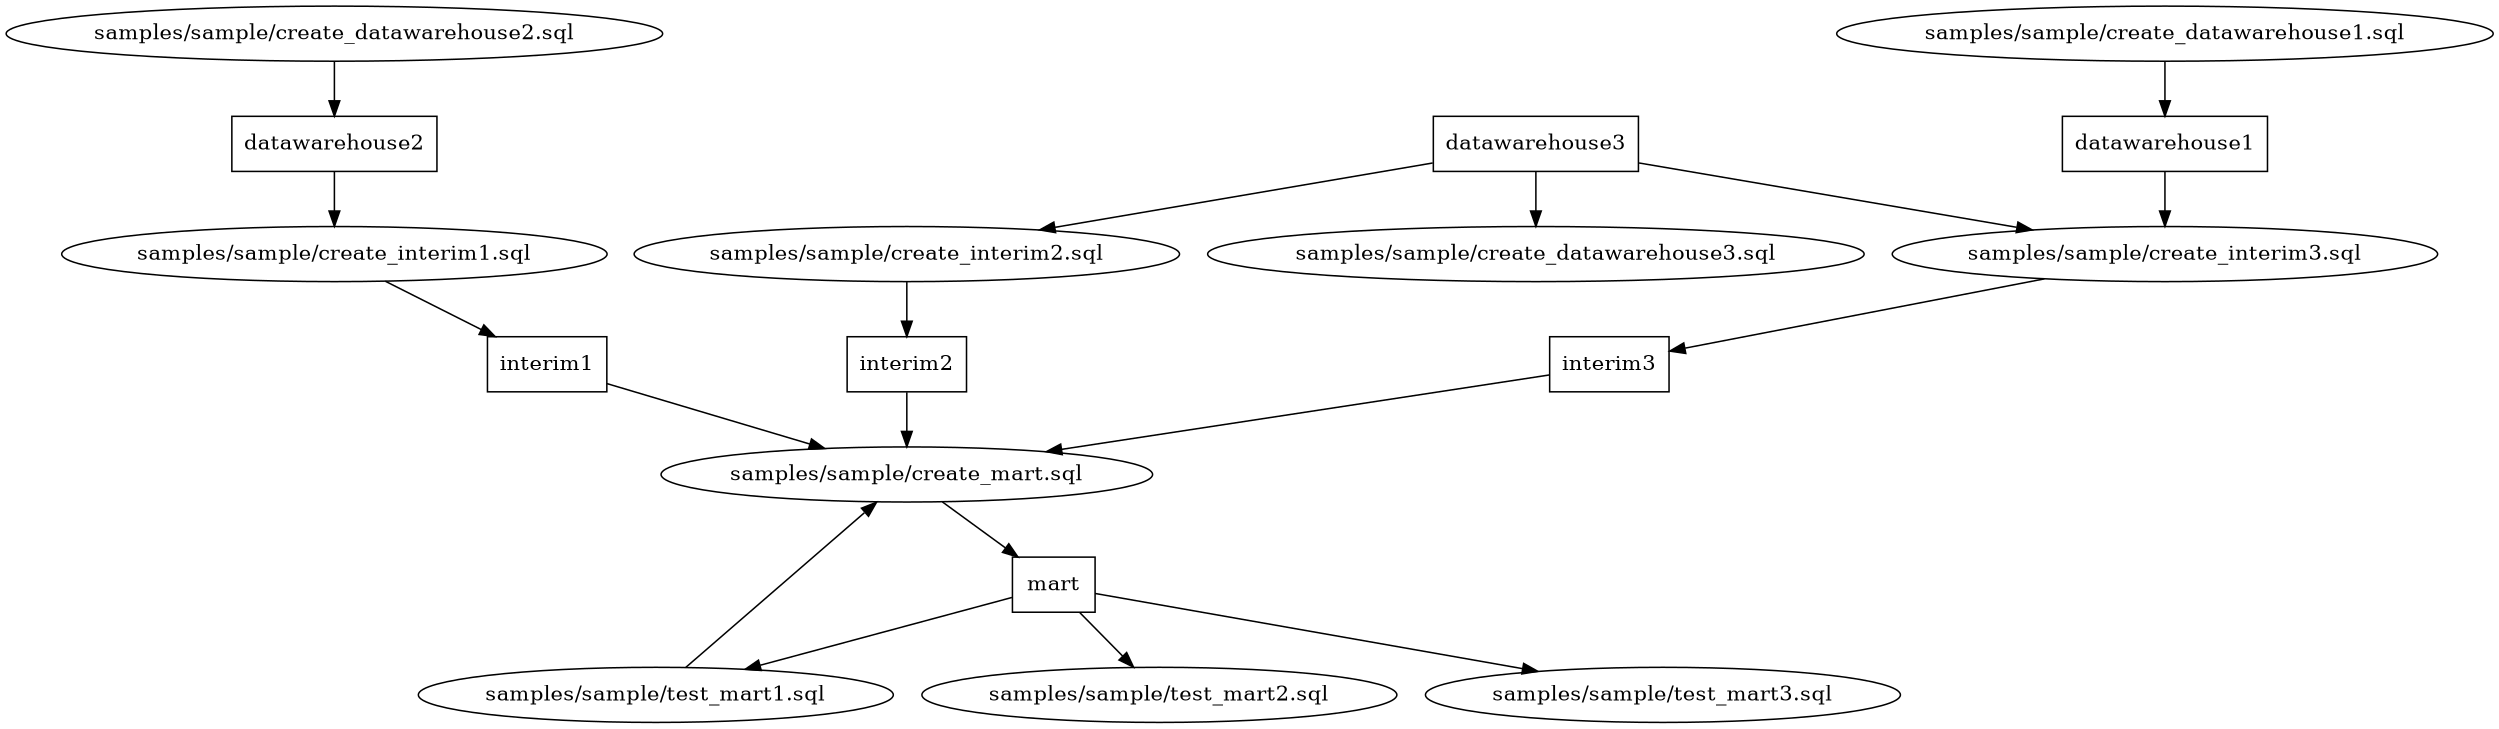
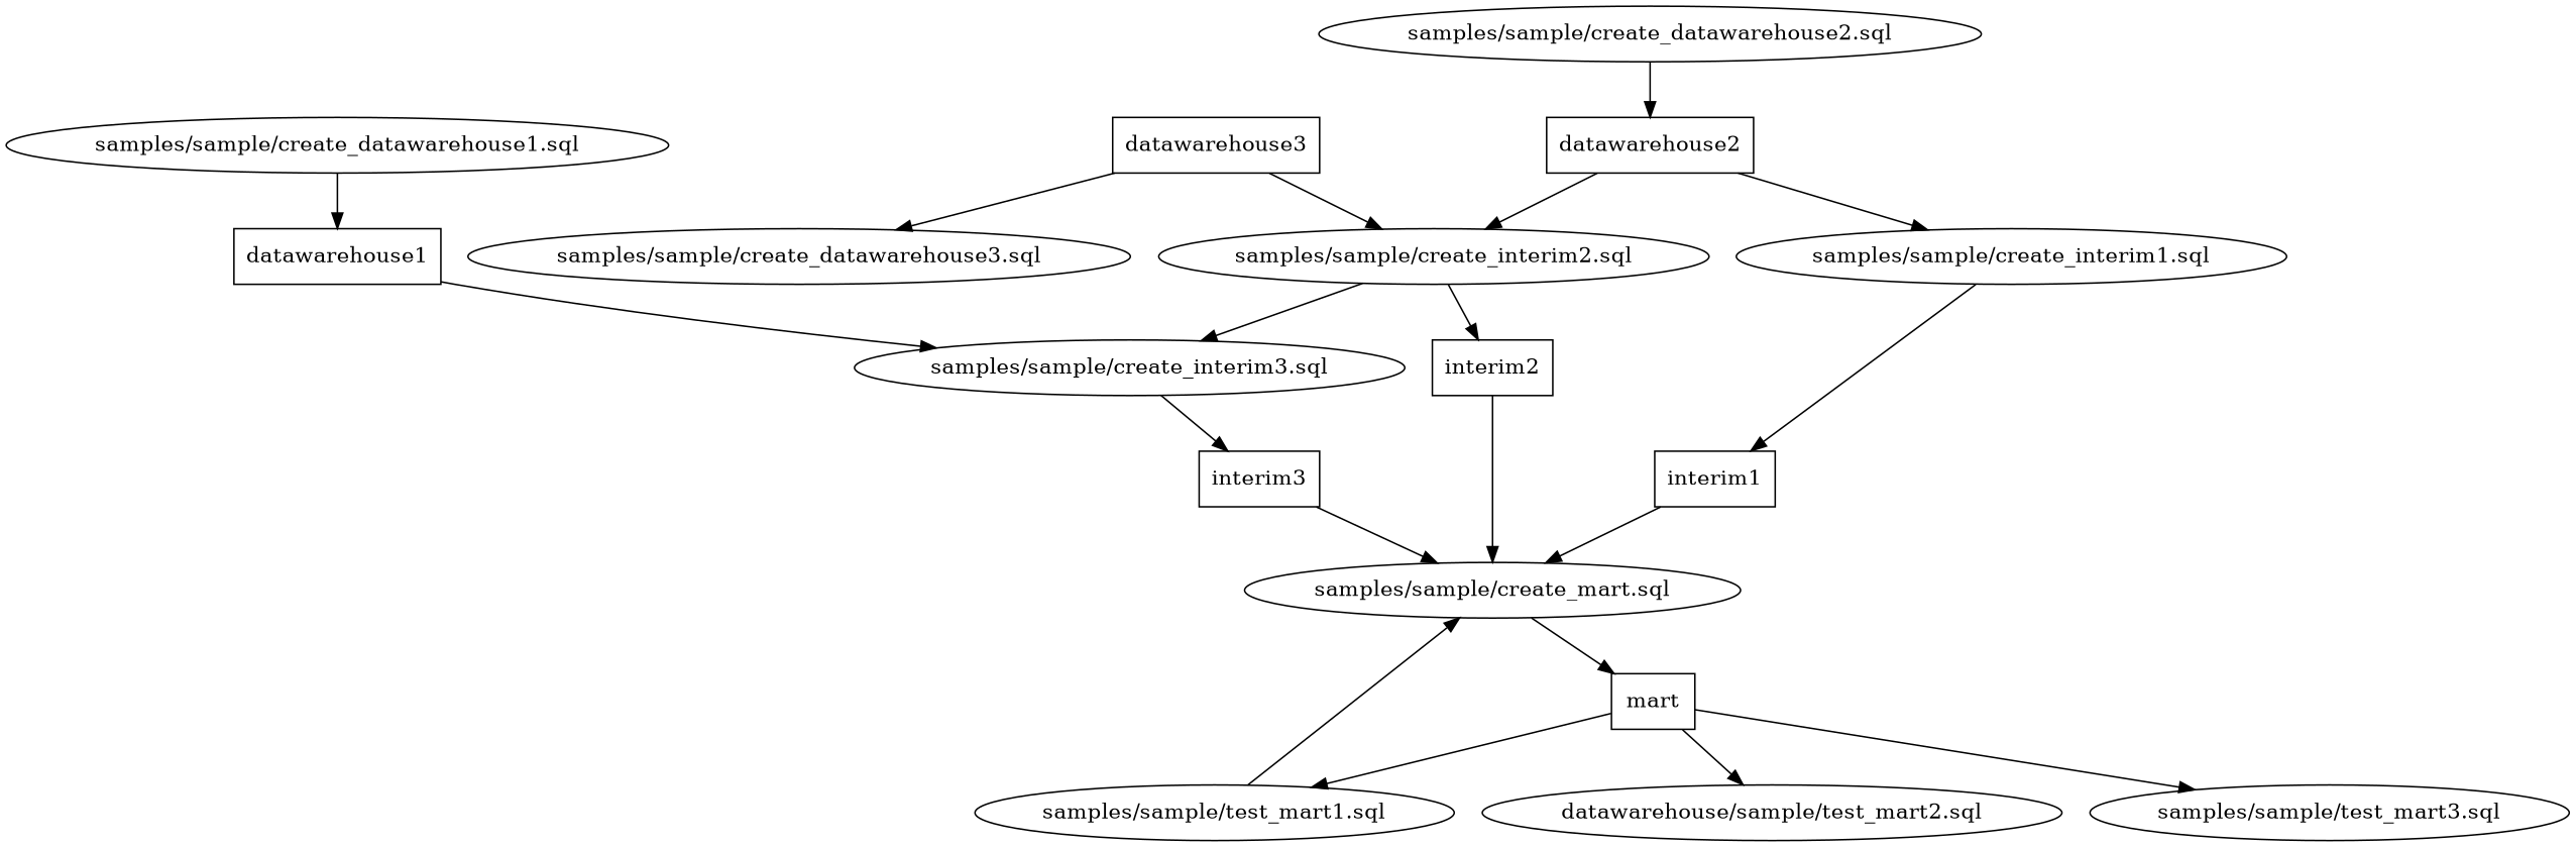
  digraph {
    node [type=query]
    n1 [label="samples/sample/create_datawarehouse1.sql"]
    n2 [label=datawarehouse1 shape=box type=table]
    n3 [label="samples/sample/create_interim3.sql"]
    n4 [label="samples/sample/create_datawarehouse2.sql"]
    n5 [label=datawarehouse2 shape=box type=table]
    n6 [label="samples/sample/create_interim1.sql"]
    n7 [label="samples/sample/create_interim2.sql"]
    n8 [label="samples/sample/create_datawarehouse3.sql"]
    n9 [label=datawarehouse3 shape=box type=table]
    n10 [label=interim1 shape=box type=table]
    n11 [label="samples/sample/create_mart.sql"]
    n12 [label=interim2 shape=box type=table]
    n13 [label=interim3 shape=box type=table]
    n14 [label=mart shape=box type=table]
    n15 [label="samples/sample/test_mart1.sql"]
-   n16 [label="samples/sample/test_mart2.sql"]
+   n16 [label="datawarehouse/sample/test_mart2.sql"]
    n17 [label="samples/sample/test_mart3.sql"]
    n1 -> n2
    n2 -> n3
    n3 -> n13
    n4 -> n5
    n5 -> n6
+   n5 -> n7
    n6 -> n10
    n7 -> n12
-   n9 -> n3
+   n7 -> n3
    n9 -> n7
    n9 -> n8
    n10 -> n11
    n11 -> n14
    n12 -> n11
    n13 -> n11
    n14 -> n15
    n14 -> n16
    n14 -> n17
    n15 -> n11
  }
